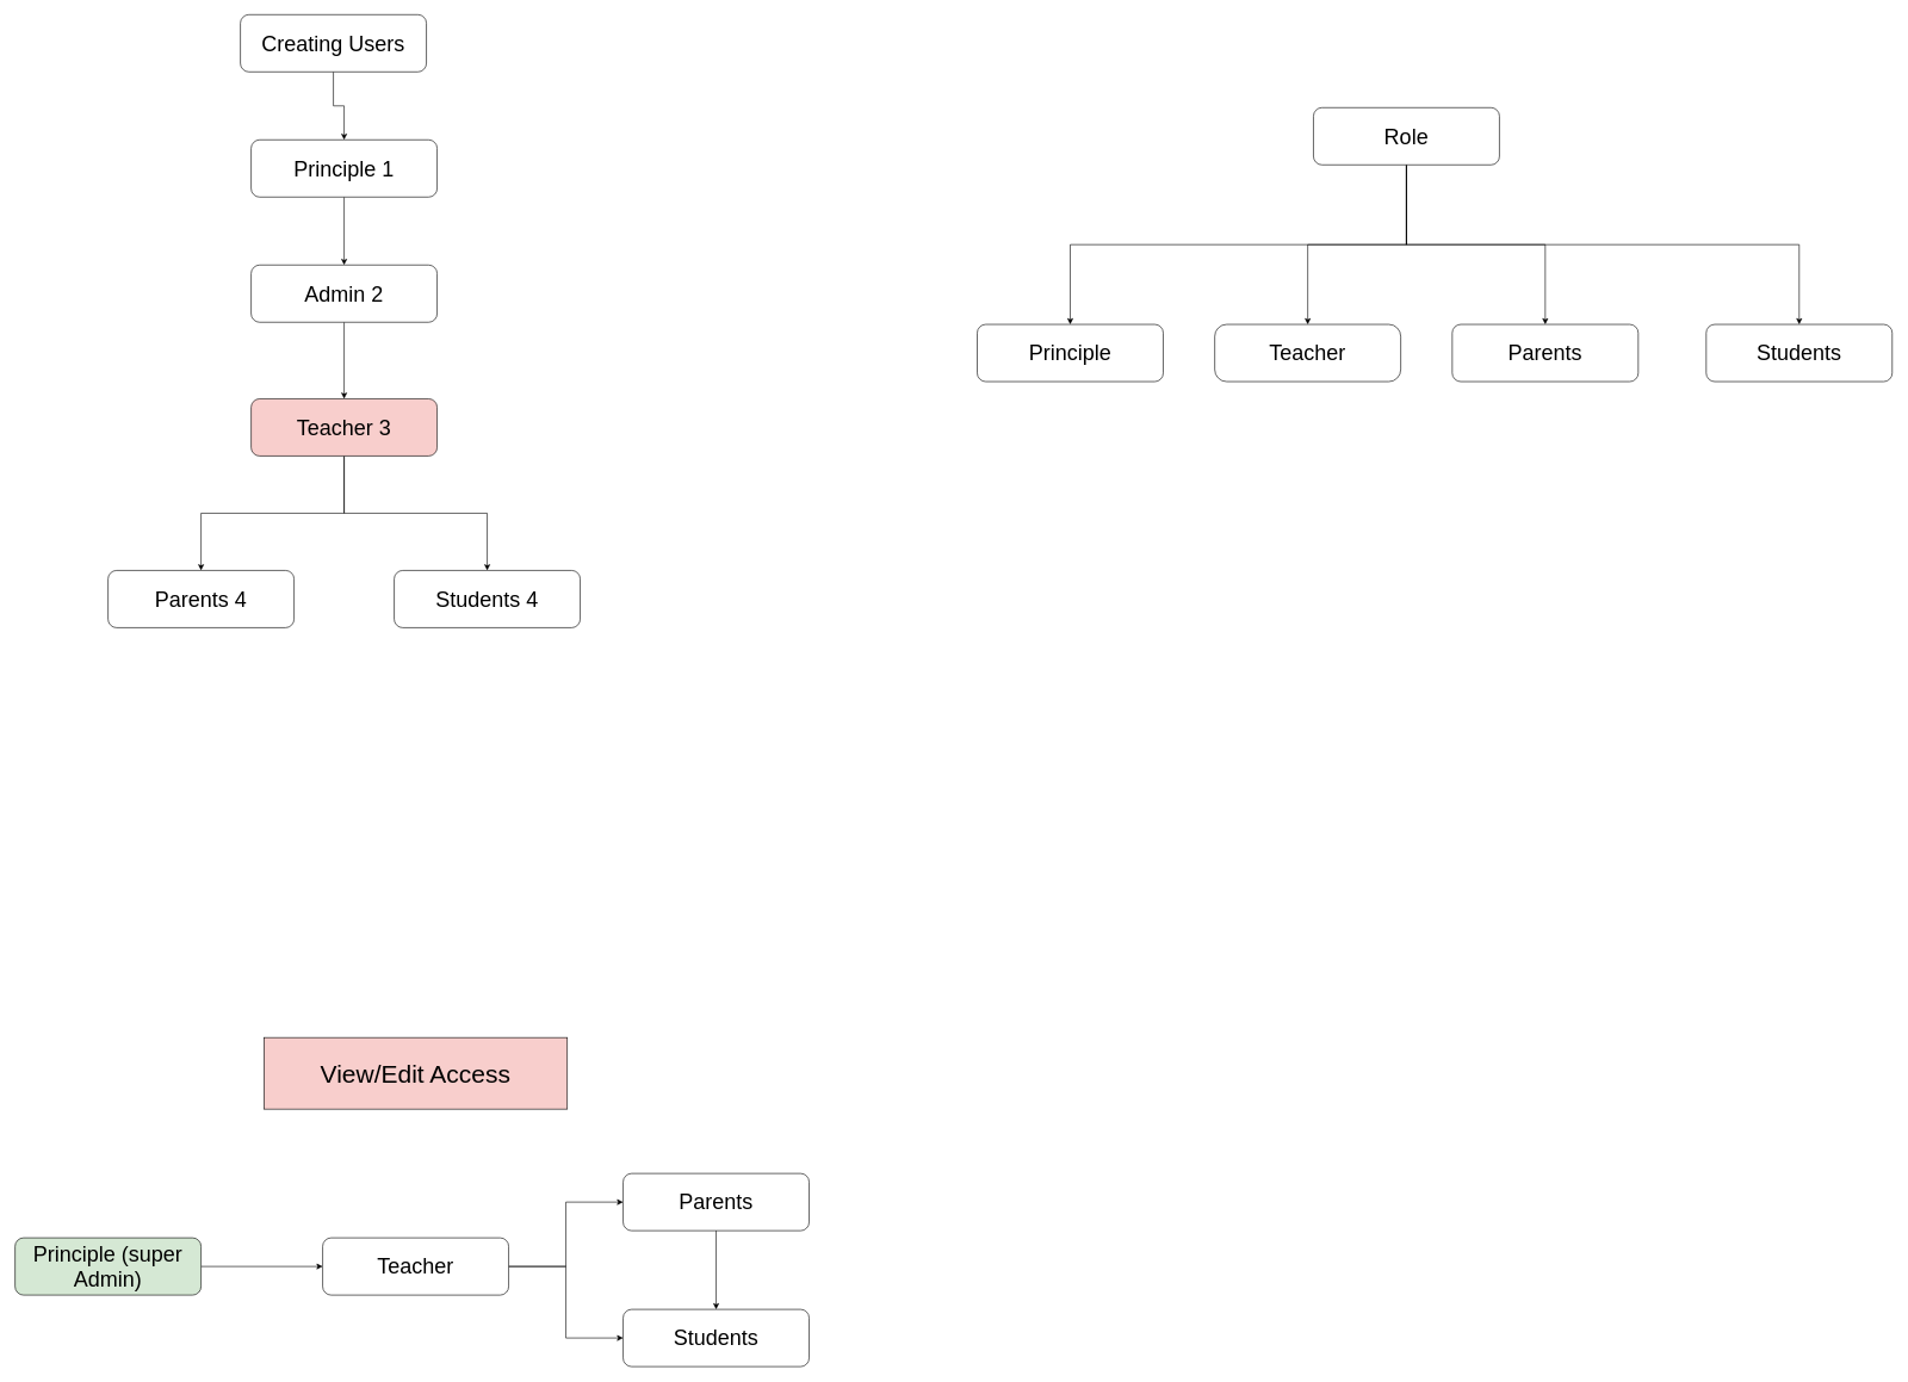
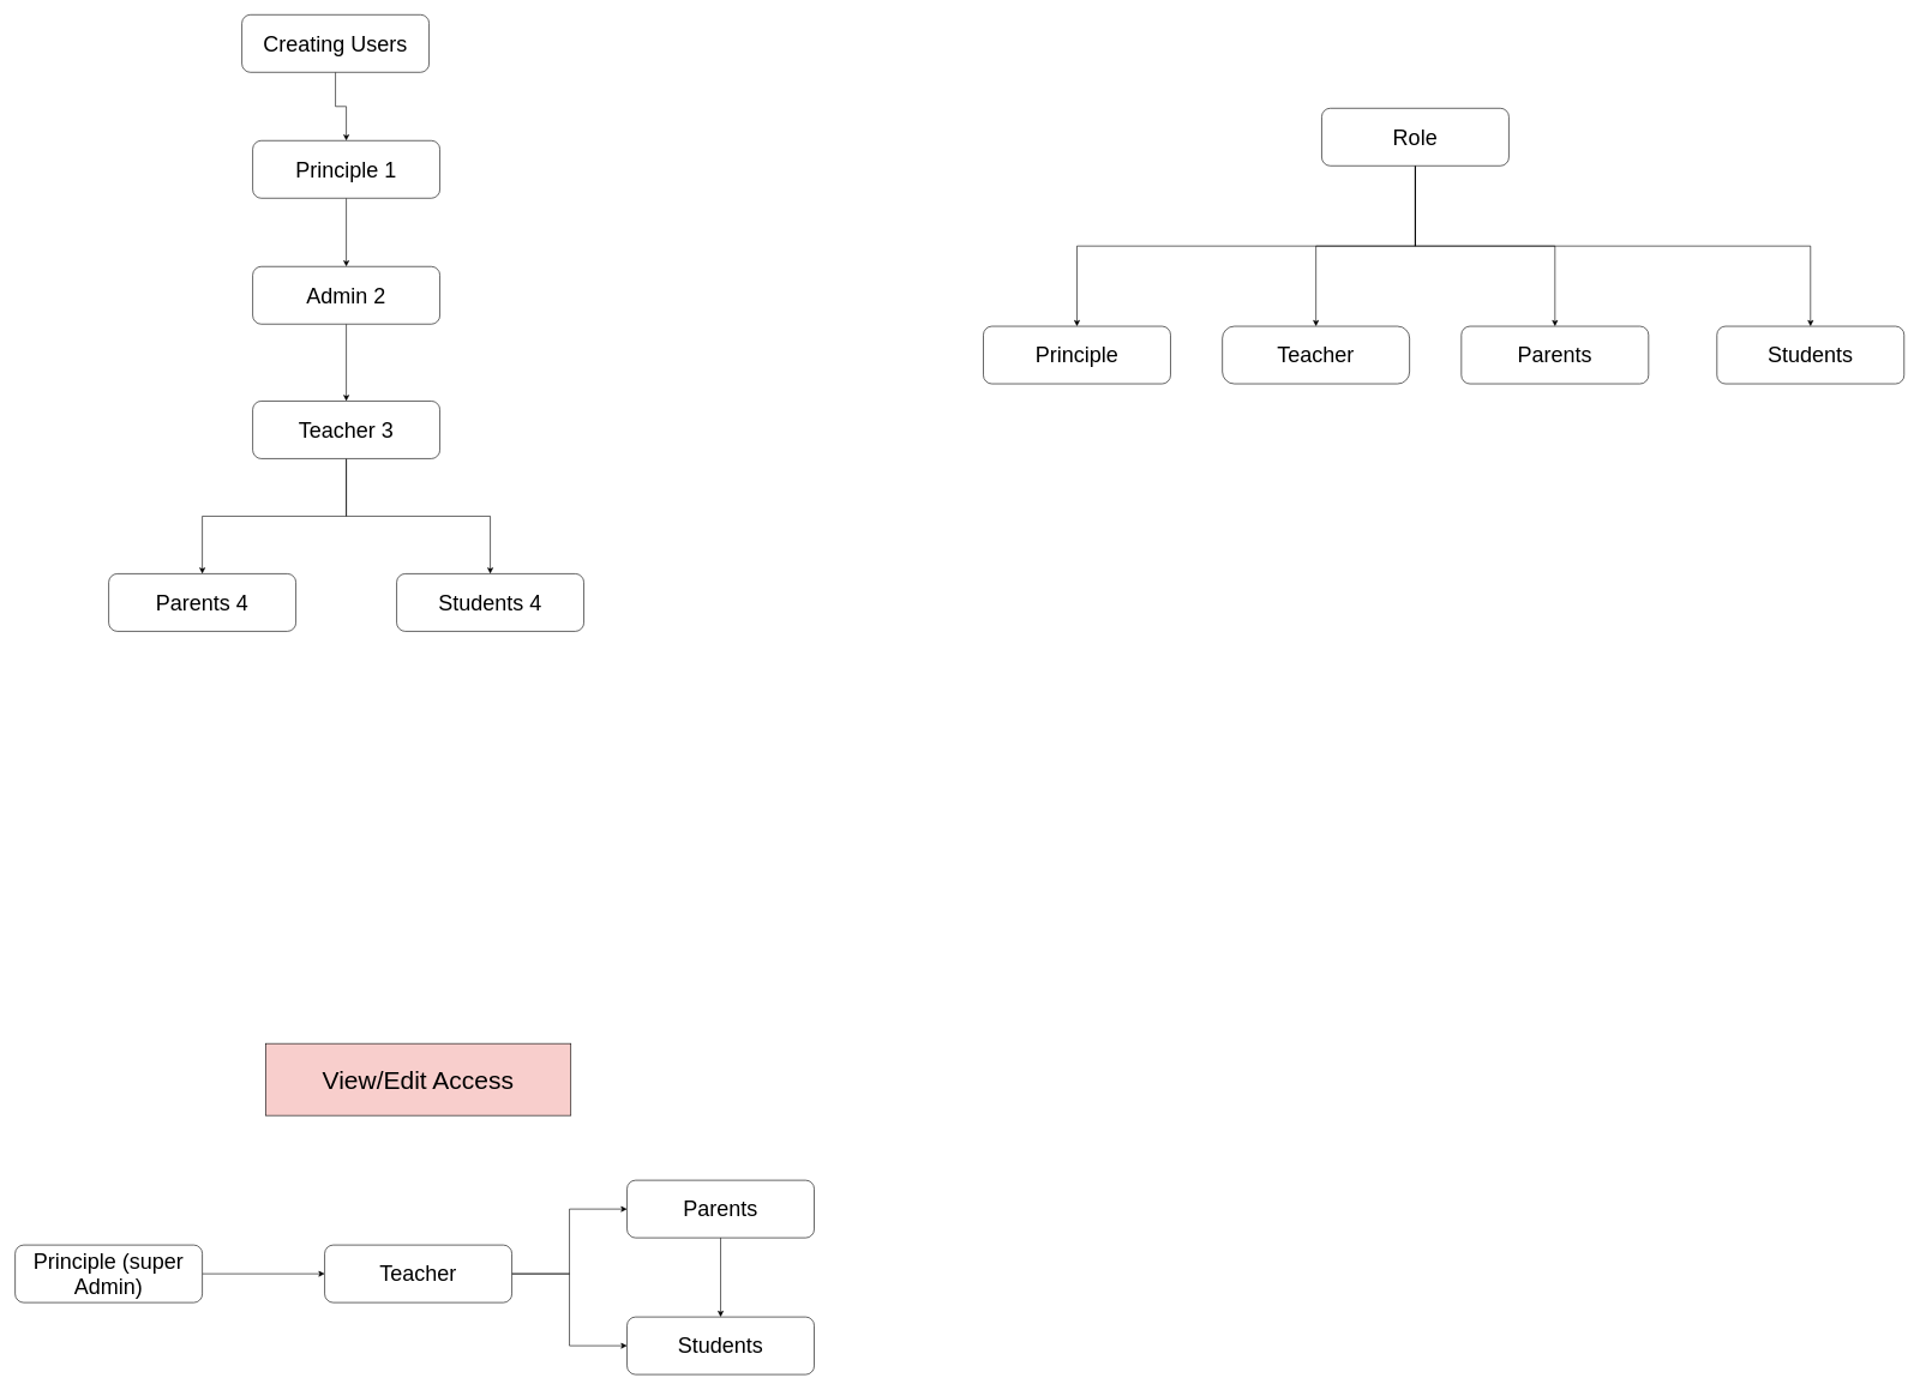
  <mxCell id="0" />
  <mxCell id="1" parent="0" />
  <mxCell id="2" style="edgeStyle=orthogonalEdgeStyle;rounded=0;orthogonalLoop=1;jettySize=auto;html=1;exitX=0.5;exitY=1;exitDx=0;exitDy=0;entryX=0.5;entryY=0;entryDx=0;entryDy=0;" parent="1" source="6" target="7" edge="1"><mxGeometry relative="1" as="geometry" /></mxCell>
  <mxCell id="3" style="edgeStyle=orthogonalEdgeStyle;rounded=0;orthogonalLoop=1;jettySize=auto;html=1;exitX=0.5;exitY=1;exitDx=0;exitDy=0;entryX=0.5;entryY=0;entryDx=0;entryDy=0;" parent="1" source="6" target="8" edge="1"><mxGeometry relative="1" as="geometry" /></mxCell>
  <mxCell id="4" style="edgeStyle=orthogonalEdgeStyle;rounded=0;orthogonalLoop=1;jettySize=auto;html=1;exitX=0.5;exitY=1;exitDx=0;exitDy=0;" parent="1" source="6" target="9" edge="1"><mxGeometry relative="1" as="geometry" /></mxCell>
  <mxCell id="5" style="edgeStyle=orthogonalEdgeStyle;rounded=0;orthogonalLoop=1;jettySize=auto;html=1;exitX=0.5;exitY=1;exitDx=0;exitDy=0;entryX=0.5;entryY=0;entryDx=0;entryDy=0;" parent="1" source="6" target="10" edge="1"><mxGeometry relative="1" as="geometry" /></mxCell>
  <mxCell id="6" value="&lt;font style=&quot;font-size: 30px;&quot;&gt;Role&lt;/font&gt;" style="rounded=1;whiteSpace=wrap;html=1;" parent="1" vertex="1"><mxGeometry x="1835" y="150" width="260" height="80" as="geometry" /></mxCell>
  <mxCell id="7" value="&lt;span style=&quot;font-size: 30px;&quot;&gt;Principle&lt;/span&gt;" style="rounded=1;whiteSpace=wrap;html=1;" parent="1" vertex="1"><mxGeometry x="1365" y="453" width="260" height="80" as="geometry" /></mxCell>
  <mxCell id="8" value="&lt;span style=&quot;font-size: 30px;&quot;&gt;Teacher&lt;/span&gt;" style="rounded=1;whiteSpace=wrap;html=1;arcSize=21;" parent="1" vertex="1"><mxGeometry x="1697" y="453" width="260" height="80" as="geometry" /></mxCell>
  <mxCell id="9" value="&lt;span style=&quot;font-size: 30px;&quot;&gt;Parents&lt;/span&gt;" style="rounded=1;whiteSpace=wrap;html=1;" parent="1" vertex="1"><mxGeometry x="2029" y="453" width="260" height="80" as="geometry" /></mxCell>
  <mxCell id="10" value="&lt;span style=&quot;font-size: 30px;&quot;&gt;Students&lt;/span&gt;" style="rounded=1;whiteSpace=wrap;html=1;" parent="1" vertex="1"><mxGeometry x="2384" y="453" width="260" height="80" as="geometry" /></mxCell>
  <mxCell id="11" style="edgeStyle=orthogonalEdgeStyle;rounded=0;orthogonalLoop=1;jettySize=auto;html=1;exitX=0.5;exitY=1;exitDx=0;exitDy=0;" edge="1" parent="1" source="12" target="30"><mxGeometry relative="1" as="geometry" /></mxCell>
  <mxCell id="12" value="&lt;span style=&quot;font-size: 30px;&quot;&gt;Creating Users&lt;/span&gt;" style="rounded=1;whiteSpace=wrap;html=1;" parent="1" vertex="1"><mxGeometry x="335" y="20" width="260" height="80" as="geometry" /></mxCell>
  <mxCell id="13" style="edgeStyle=orthogonalEdgeStyle;rounded=0;orthogonalLoop=1;jettySize=auto;html=1;exitX=0.5;exitY=1;exitDx=0;exitDy=0;entryX=0.5;entryY=0;entryDx=0;entryDy=0;" parent="1" source="14" target="17" edge="1"><mxGeometry relative="1" as="geometry" /></mxCell>
  <mxCell id="14" value="&lt;span style=&quot;font-size: 30px;&quot;&gt;Admin 2&lt;/span&gt;" style="rounded=1;whiteSpace=wrap;html=1;" parent="1" vertex="1"><mxGeometry x="350" y="370" width="260" height="80" as="geometry" /></mxCell>
  <mxCell id="15" style="edgeStyle=orthogonalEdgeStyle;rounded=0;orthogonalLoop=1;jettySize=auto;html=1;exitX=0.5;exitY=1;exitDx=0;exitDy=0;entryX=0.5;entryY=0;entryDx=0;entryDy=0;" parent="1" source="17" target="18" edge="1"><mxGeometry relative="1" as="geometry" /></mxCell>
  <mxCell id="16" style="edgeStyle=orthogonalEdgeStyle;rounded=0;orthogonalLoop=1;jettySize=auto;html=1;exitX=0.5;exitY=1;exitDx=0;exitDy=0;entryX=0.5;entryY=0;entryDx=0;entryDy=0;" parent="1" source="17" target="19" edge="1"><mxGeometry relative="1" as="geometry" /></mxCell>
- <mxCell id="17" value="&lt;span style=&quot;font-size: 30px;&quot;&gt;Teacher 3&lt;/span&gt;" style="rounded=1;whiteSpace=wrap;html=1;fillColor=#f8cecc;" parent="1" vertex="1"><mxGeometry x="350" y="557" width="260" height="80" as="geometry" /></mxCell>
+ <mxCell id="17" value="&lt;span style=&quot;font-size: 30px;&quot;&gt;Teacher 3&lt;/span&gt;" style="rounded=1;whiteSpace=wrap;html=1;" parent="1" vertex="1"><mxGeometry x="350" y="557" width="260" height="80" as="geometry" /></mxCell>
  <mxCell id="18" value="&lt;span style=&quot;font-size: 30px;&quot;&gt;Parents 4&lt;/span&gt;" style="rounded=1;whiteSpace=wrap;html=1;" parent="1" vertex="1"><mxGeometry x="150" y="797" width="260" height="80" as="geometry" /></mxCell>
  <mxCell id="19" value="&lt;span style=&quot;font-size: 30px;&quot;&gt;Students 4&lt;/span&gt;" style="rounded=1;whiteSpace=wrap;html=1;" parent="1" vertex="1"><mxGeometry x="550" y="797" width="260" height="80" as="geometry" /></mxCell>
  <mxCell id="20" style="edgeStyle=orthogonalEdgeStyle;rounded=0;orthogonalLoop=1;jettySize=auto;html=1;exitX=1;exitY=0.5;exitDx=0;exitDy=0;entryX=0;entryY=0.5;entryDx=0;entryDy=0;" parent="1" source="21" target="24" edge="1"><mxGeometry relative="1" as="geometry" /></mxCell>
- <mxCell id="21" value="&lt;span style=&quot;font-size: 30px;&quot;&gt;Principle (super Admin)&lt;/span&gt;" style="rounded=1;whiteSpace=wrap;html=1;fillColor=#d5e8d4;" parent="1" vertex="1"><mxGeometry x="20" y="1730" width="260" height="80" as="geometry" /></mxCell>
+ <mxCell id="21" value="&lt;span style=&quot;font-size: 30px;&quot;&gt;Principle (super Admin)&lt;/span&gt;" style="rounded=1;whiteSpace=wrap;html=1;" parent="1" vertex="1"><mxGeometry x="20" y="1730" width="260" height="80" as="geometry" /></mxCell>
  <mxCell id="22" style="edgeStyle=orthogonalEdgeStyle;rounded=0;orthogonalLoop=1;jettySize=auto;html=1;exitX=1;exitY=0.5;exitDx=0;exitDy=0;entryX=0;entryY=0.5;entryDx=0;entryDy=0;" parent="1" source="24" target="26" edge="1"><mxGeometry relative="1" as="geometry" /></mxCell>
  <mxCell id="23" style="edgeStyle=orthogonalEdgeStyle;rounded=0;orthogonalLoop=1;jettySize=auto;html=1;exitX=1;exitY=0.5;exitDx=0;exitDy=0;entryX=0;entryY=0.5;entryDx=0;entryDy=0;" parent="1" source="24" target="27" edge="1"><mxGeometry relative="1" as="geometry" /></mxCell>
  <mxCell id="24" value="&lt;span style=&quot;font-size: 30px;&quot;&gt;Teacher&lt;/span&gt;" style="rounded=1;whiteSpace=wrap;html=1;" parent="1" vertex="1"><mxGeometry x="450" y="1730" width="260" height="80" as="geometry" /></mxCell>
  <mxCell id="25" style="edgeStyle=orthogonalEdgeStyle;rounded=0;orthogonalLoop=1;jettySize=auto;html=1;exitX=0.5;exitY=1;exitDx=0;exitDy=0;entryX=0.5;entryY=0;entryDx=0;entryDy=0;" parent="1" source="26" target="27" edge="1"><mxGeometry relative="1" as="geometry" /></mxCell>
  <mxCell id="26" value="&lt;span style=&quot;font-size: 30px;&quot;&gt;Parents&lt;/span&gt;" style="rounded=1;whiteSpace=wrap;html=1;" parent="1" vertex="1"><mxGeometry x="870" y="1640" width="260" height="80" as="geometry" /></mxCell>
  <mxCell id="27" value="&lt;span style=&quot;font-size: 30px;&quot;&gt;Students&lt;/span&gt;" style="rounded=1;whiteSpace=wrap;html=1;" parent="1" vertex="1"><mxGeometry x="870" y="1830" width="260" height="80" as="geometry" /></mxCell>
  <mxCell id="28" value="&lt;font style=&quot;font-size: 35px;&quot;&gt;View/Edit Access&lt;/font&gt;" style="text;html=1;align=center;verticalAlign=middle;whiteSpace=wrap;rounded=0;strokeWidth=1;fillColor=#f8cecc;strokeColor=default;" parent="1" vertex="1"><mxGeometry x="368" y="1450" width="424" height="100" as="geometry" /></mxCell>
  <mxCell id="29" value="" style="edgeStyle=orthogonalEdgeStyle;rounded=0;orthogonalLoop=1;jettySize=auto;html=1;" edge="1" parent="1" source="30" target="14"><mxGeometry relative="1" as="geometry" /></mxCell>
  <mxCell id="30" value="&lt;span style=&quot;font-size: 30px;&quot;&gt;Principle 1&lt;/span&gt;" style="rounded=1;whiteSpace=wrap;html=1;" vertex="1" parent="1"><mxGeometry x="350" y="195" width="260" height="80" as="geometry" /></mxCell>
